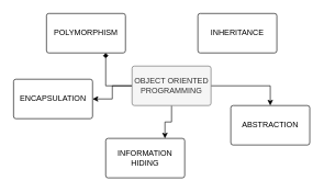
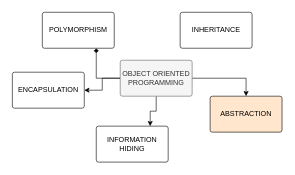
  <mxCell id="0" />
  <mxCell id="1" parent="0" />
  <mxCell id="2" style="edgeStyle=orthogonalEdgeStyle;rounded=0;orthogonalLoop=1;jettySize=auto;html=1;entryX=0.75;entryY=1;entryDx=0;entryDy=0;endArrow=diamond;" edge="1" parent="1" source="6" target="10"><mxGeometry relative="1" as="geometry" /></mxCell>
  <mxCell id="3" style="edgeStyle=orthogonalEdgeStyle;rounded=0;orthogonalLoop=1;jettySize=auto;html=1;entryX=1;entryY=0.5;entryDx=0;entryDy=0;" edge="1" parent="1" source="6" target="8"><mxGeometry relative="1" as="geometry" /></mxCell>
  <mxCell id="4" style="edgeStyle=orthogonalEdgeStyle;rounded=0;orthogonalLoop=1;jettySize=auto;html=1;entryX=0.75;entryY=0;entryDx=0;entryDy=0;" edge="1" parent="1" source="6" target="11"><mxGeometry relative="1" as="geometry" /></mxCell>
  <mxCell id="5" style="edgeStyle=orthogonalEdgeStyle;rounded=0;orthogonalLoop=1;jettySize=auto;html=1;entryX=0.5;entryY=0;entryDx=0;entryDy=0;" edge="1" parent="1" source="6" target="7"><mxGeometry relative="1" as="geometry" /></mxCell>
  <mxCell id="6" value="OBJECT ORIENTED PROGRAMMING" style="rounded=1;whiteSpace=wrap;html=1;arcSize=6;fillColor=#f5f5f5;strokeColor=#666666;fontColor=#333333;" vertex="1" parent="1"><mxGeometry x="200" y="100" width="120" height="60" as="geometry" /></mxCell>
- <mxCell id="7" value="ABSTRACTION" style="rounded=1;whiteSpace=wrap;html=1;arcSize=6;" vertex="1" parent="1"><mxGeometry x="350" y="160" width="120" height="60" as="geometry" /></mxCell>
+ <mxCell id="7" value="ABSTRACTION" style="rounded=1;whiteSpace=wrap;html=1;arcSize=6;fillColor=#ffe6cc;" vertex="1" parent="1"><mxGeometry x="350" y="160" width="120" height="60" as="geometry" /></mxCell>
  <mxCell id="8" value="ENCAPSULATION" style="rounded=1;whiteSpace=wrap;html=1;arcSize=6;" vertex="1" parent="1"><mxGeometry x="20" y="120" width="120" height="60" as="geometry" /></mxCell>
  <mxCell id="9" value="INHERITANCE" style="rounded=1;whiteSpace=wrap;html=1;arcSize=6;" vertex="1" parent="1"><mxGeometry x="300" y="20" width="120" height="60" as="geometry" /></mxCell>
  <mxCell id="10" value="POLYMORPHISM" style="rounded=1;whiteSpace=wrap;html=1;arcSize=6;" vertex="1" parent="1"><mxGeometry x="70" y="20" width="120" height="60" as="geometry" /></mxCell>
  <mxCell id="11" value="INFORMATION HIDING" style="rounded=1;whiteSpace=wrap;html=1;arcSize=6;" vertex="1" parent="1"><mxGeometry x="160" y="210" width="120" height="60" as="geometry" /></mxCell>
